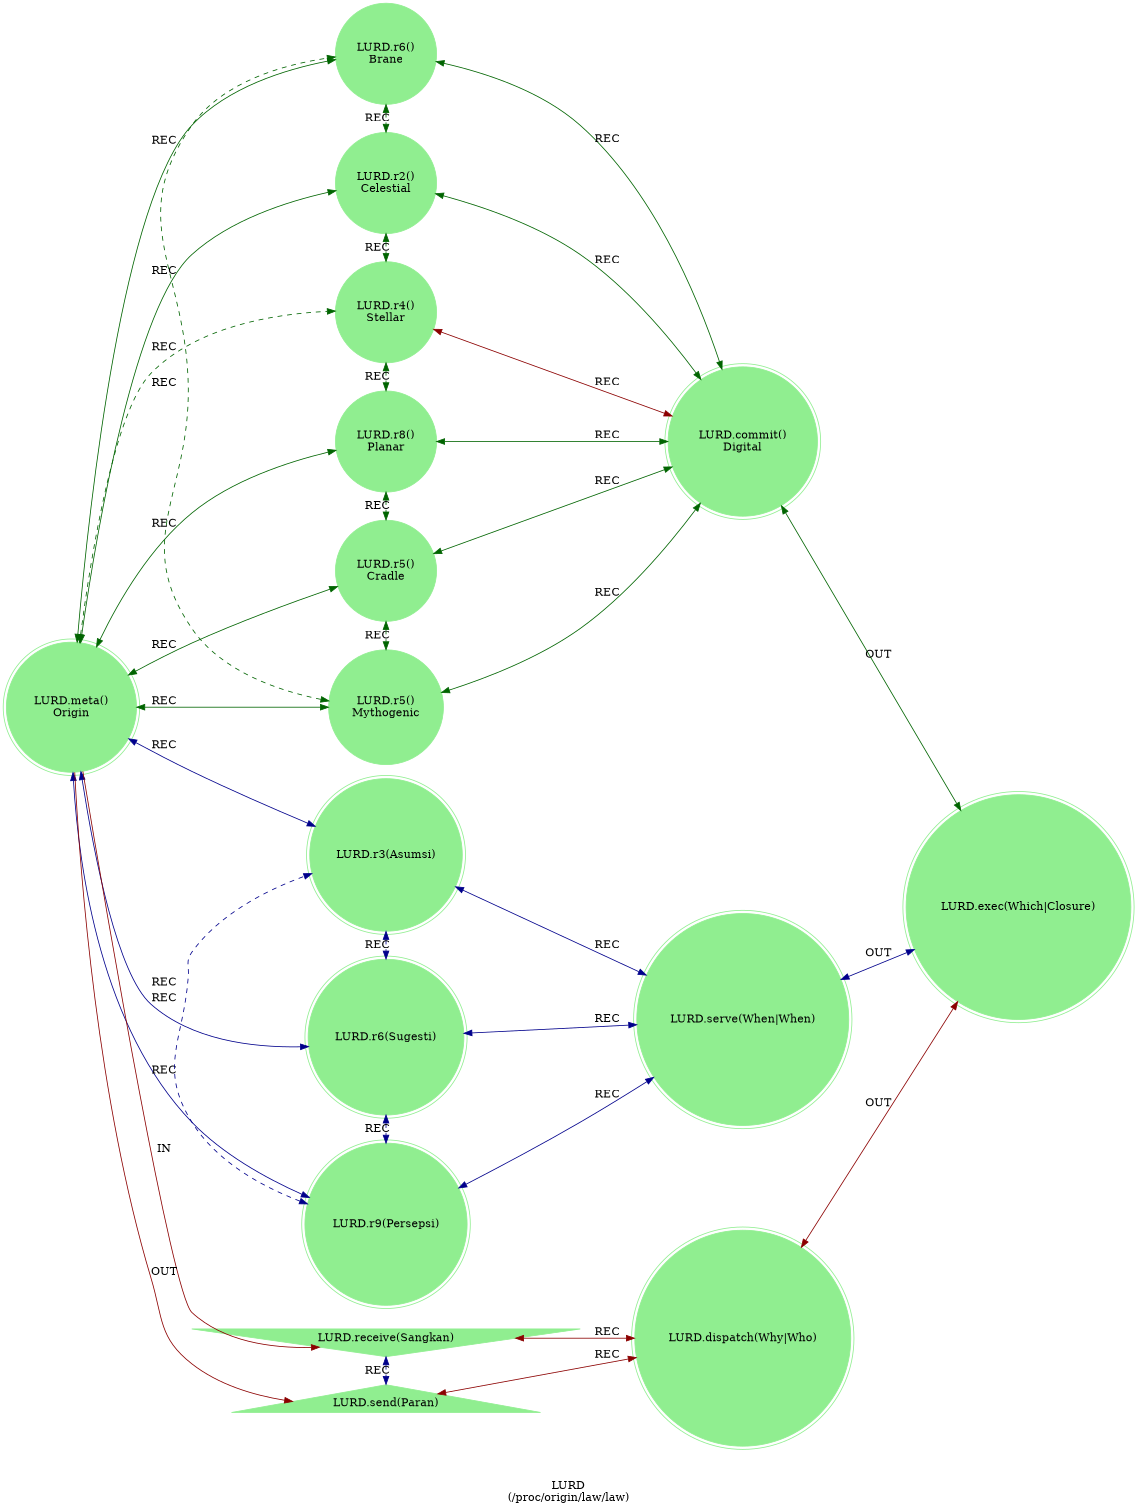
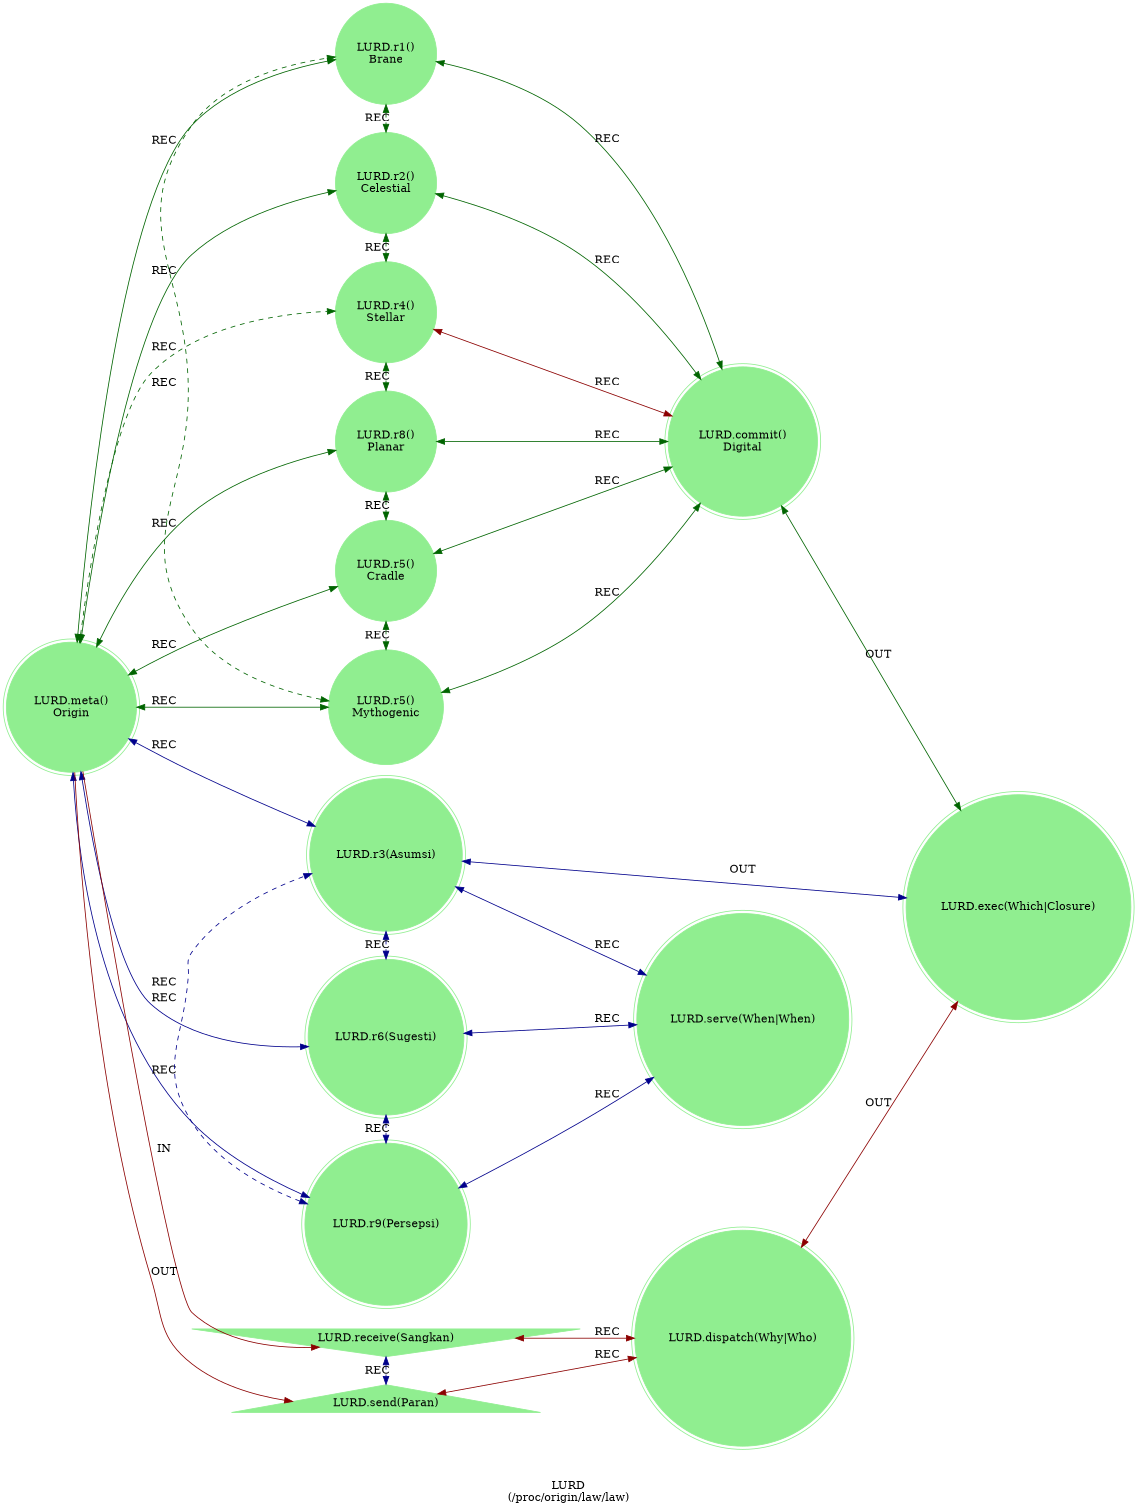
  strict digraph {
    color=lightgray
    label="LURD\n(/proc/origin/law/law)"
    rankdir=LR
    style=filled
    node [color=lightgreen shape=doublecircle style=filled]
    edge [color=darkgreen dir=both]
    n1 [label="LURD.meta()\nOrigin"]
-   n2 [label="LURD.r6()\nBrane" shape=circle]
+   n2 [label="LURD.r1()\nBrane" shape=circle]
    n3 [label="LURD.r2()\nCelestial" shape=circle]
    n4 [label="LURD.r4()\nStellar" shape=circle]
    n5 [label="LURD.r8()\nPlanar" shape=circle]
    n6 [label="LURD.r5()\nCradle" shape=circle]
    n7 [label="LURD.r5()\nMythogenic" shape=circle]
    n8 [label="LURD.r3(Asumsi)"]
    n9 [label="LURD.r6(Sugesti)"]
    n10 [label="LURD.r9(Persepsi)"]
    n11 [label="LURD.receive(Sangkan)" shape=invtriangle]
    n12 [label="LURD.send(Paran)" shape=triangle]
    n13 [label="LURD.commit()\nDigital"]
    n14 [label="LURD.serve(When|When)"]
    n15 [label="LURD.dispatch(Why|Who)"]
    n16 [label="LURD.exec(Which|Closure)"]
    n1 -> n2 [label=REC]
    n1 -> n3 [label=REC]
    n1 -> n4 [label=REC style=dashed]
    n1 -> n5 [label=REC]
    n1 -> n6 [label=REC]
    n1 -> n7 [label=REC]
    n1 -> n8 [color=darkblue label=REC]
    n1 -> n9 [color=darkblue label=REC]
    n1 -> n10 [color=darkblue label=REC]
    n1 -> n11 [color=darkred label=IN dir=""]
    n1 -> n12 [color=darkred label=OUT dir=""]
    n2 -> n3 [constraint=false label=REC style=dashed]
    n2 -> n13 [label=REC]
    n3 -> n4 [constraint=false label=REC style=dashed]
    n3 -> n13 [label=REC]
    n4 -> n5 [constraint=false label=REC style=dashed]
    n4 -> n13 [color=darkred label=REC]
    n5 -> n6 [constraint=false label=REC style=dashed]
    n5 -> n13 [label=REC]
    n6 -> n7 [constraint=false label=REC style=dashed]
    n6 -> n13 [label=REC]
    n7 -> n2 [constraint=false label=REC style=dashed]
    n7 -> n13 [label=REC]
    n8 -> n9 [color=darkblue constraint=false label=REC style=dashed]
    n8 -> n14 [color=darkblue label=REC]
    n9 -> n10 [color=darkblue constraint=false label=REC style=dashed]
    n9 -> n14 [color=darkblue label=REC]
    n10 -> n8 [color=darkblue constraint=false label=REC style=dashed]
    n10 -> n14 [color=darkblue label=REC]
    n11 -> n12 [color=darkblue constraint=false label=REC style=dashed]
    n11 -> n15 [color=darkred label=REC]
    n12 -> n15 [color=darkred label=REC]
    n13 -> n16 [label=OUT]
-   n14 -> n16 [color=darkblue label=OUT]
+   n8 -> n16 [color=darkblue label=OUT]
    n15 -> n16 [color=darkred label=OUT]
  }
